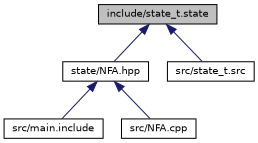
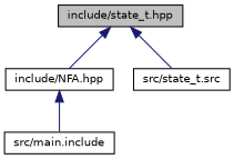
  digraph {
    node [color=black fillcolor=white fontname=Helvetica fontsize=10 shape=record style=filled]
    edge [color=midnightblue dir=back fontname=Helvetica fontsize=10 labelfontname=Helvetica labelfontsize=10 style=solid]
-   n1 [fillcolor=grey75 fontcolor=black height=0.2 label="include/state_t.state" width=0.4]
-   n2 [height=0.2 label="state/NFA.hpp" width=0.4]
+   n1 [fillcolor=grey75 fontcolor=black height=0.2 label="include/state_t.hpp" width=0.4]
+   n2 [height=0.2 label="include/NFA.hpp" width=0.4]
    n3 [height=0.2 label="src/state_t.src" width=0.4]
    n4 [height=0.2 label="src/main.include" width=0.4]
-   n5 [height=0.2 label="src/NFA.cpp" width=0.4]
    n1 -> n2
    n1 -> n3
    n2 -> n4
-   n2 -> n5
  }
